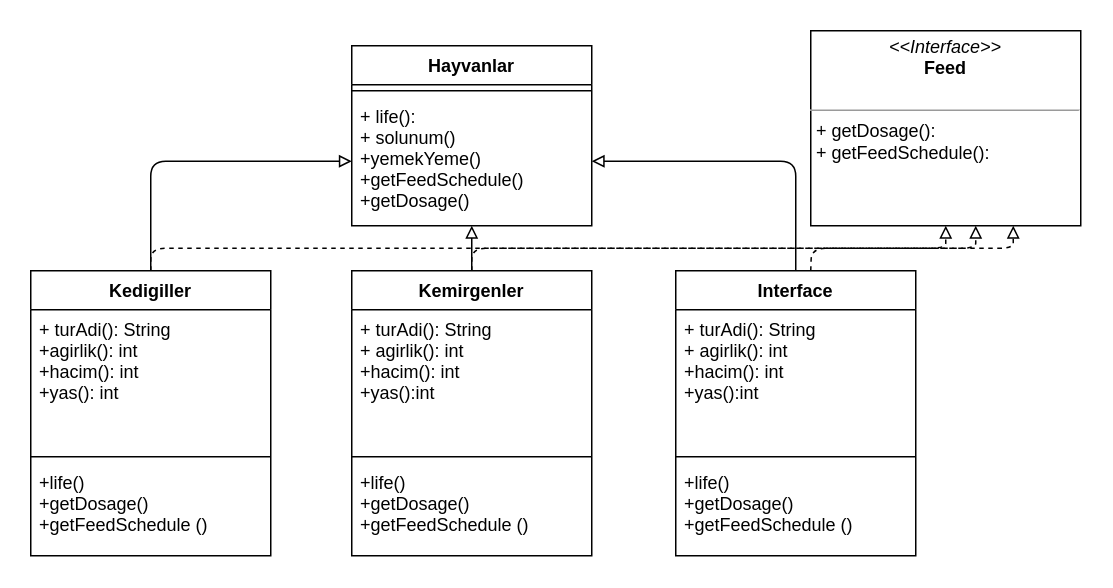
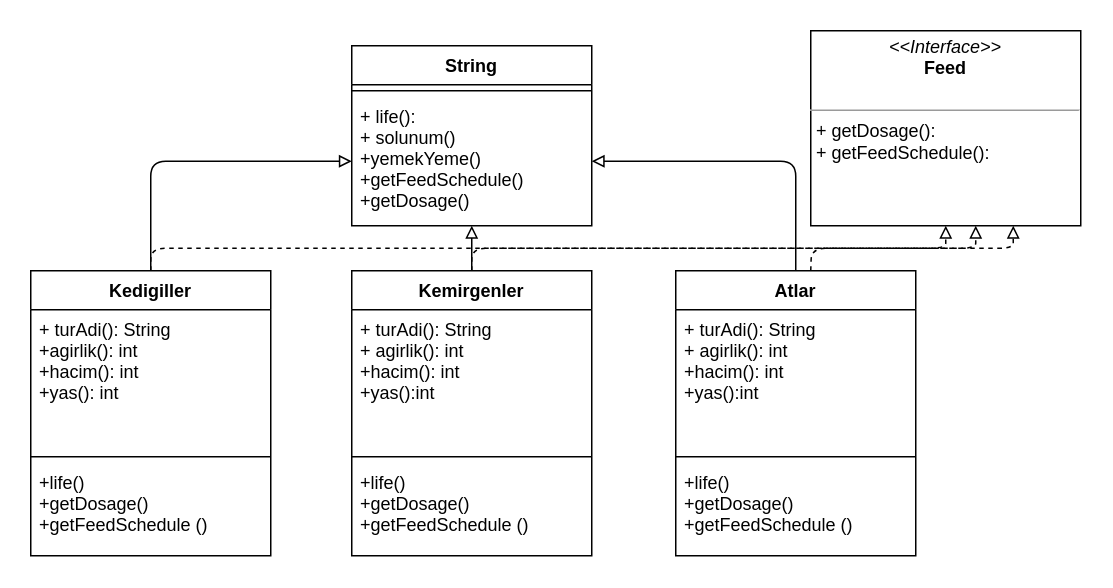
  <mxCell id="0" />
  <mxCell id="1" parent="0" />
- <mxCell id="2" value="Hayvanlar" style="swimlane;fontStyle=1;align=center;verticalAlign=top;childLayout=stackLayout;horizontal=1;startSize=26;horizontalStack=0;resizeParent=1;resizeParentMax=0;resizeLast=0;collapsible=1;marginBottom=0;" vertex="1" parent="1"><mxGeometry x="234" y="30" width="160" height="120" as="geometry" /></mxCell>
+ <mxCell id="2" value="String" style="swimlane;fontStyle=1;align=center;verticalAlign=top;childLayout=stackLayout;horizontal=1;startSize=26;horizontalStack=0;resizeParent=1;resizeParentMax=0;resizeLast=0;collapsible=1;marginBottom=0;" vertex="1" parent="1"><mxGeometry x="234" y="30" width="160" height="120" as="geometry" /></mxCell>
  <mxCell id="3" value="" style="line;strokeWidth=1;fillColor=none;align=left;verticalAlign=middle;spacingTop=-1;spacingLeft=3;spacingRight=3;rotatable=0;labelPosition=right;points=[];portConstraint=eastwest;" vertex="1" parent="2"><mxGeometry y="26" width="160" height="8" as="geometry" /></mxCell>
  <mxCell id="4" value="+ life(): &#10;+ solunum()&#10;+yemekYeme()&#10;+getFeedSchedule()&#10;+getDosage()" style="text;strokeColor=none;fillColor=none;align=left;verticalAlign=top;spacingLeft=4;spacingRight=4;overflow=hidden;rotatable=0;points=[[0,0.5],[1,0.5]];portConstraint=eastwest;" vertex="1" parent="2"><mxGeometry y="34" width="160" height="86" as="geometry" /></mxCell>
  <mxCell id="5" value="Kedigiller" style="swimlane;fontStyle=1;align=center;verticalAlign=top;childLayout=stackLayout;horizontal=1;startSize=26;horizontalStack=0;resizeParent=1;resizeParentMax=0;resizeLast=0;collapsible=1;marginBottom=0;" vertex="1" parent="1"><mxGeometry x="20" y="180" width="160" height="190" as="geometry" /></mxCell>
  <mxCell id="6" value="+ turAdi(): String&#10;+agirlik(): int&#10;+hacim(): int&#10;+yas(): int" style="text;strokeColor=none;fillColor=none;align=left;verticalAlign=top;spacingLeft=4;spacingRight=4;overflow=hidden;rotatable=0;points=[[0,0.5],[1,0.5]];portConstraint=eastwest;" vertex="1" parent="5"><mxGeometry y="26" width="160" height="94" as="geometry" /></mxCell>
  <mxCell id="7" value="" style="line;strokeWidth=1;fillColor=none;align=left;verticalAlign=middle;spacingTop=-1;spacingLeft=3;spacingRight=3;rotatable=0;labelPosition=right;points=[];portConstraint=eastwest;" vertex="1" parent="5"><mxGeometry y="120" width="160" height="8" as="geometry" /></mxCell>
  <mxCell id="8" value="+life()&#10;+getDosage()&#10;+getFeedSchedule ()" style="text;strokeColor=none;fillColor=none;align=left;verticalAlign=top;spacingLeft=4;spacingRight=4;overflow=hidden;rotatable=0;points=[[0,0.5],[1,0.5]];portConstraint=eastwest;" vertex="1" parent="5"><mxGeometry y="128" width="160" height="62" as="geometry" /></mxCell>
  <mxCell id="9" value="Kemirgenler" style="swimlane;fontStyle=1;align=center;verticalAlign=top;childLayout=stackLayout;horizontal=1;startSize=26;horizontalStack=0;resizeParent=1;resizeParentMax=0;resizeLast=0;collapsible=1;marginBottom=0;" vertex="1" parent="1"><mxGeometry x="234" y="180" width="160" height="190" as="geometry" /></mxCell>
  <mxCell id="10" value="+ turAdi(): String&#10;+ agirlik(): int&#10;+hacim(): int&#10;+yas():int" style="text;strokeColor=none;fillColor=none;align=left;verticalAlign=top;spacingLeft=4;spacingRight=4;overflow=hidden;rotatable=0;points=[[0,0.5],[1,0.5]];portConstraint=eastwest;" vertex="1" parent="9"><mxGeometry y="26" width="160" height="94" as="geometry" /></mxCell>
  <mxCell id="11" value="" style="line;strokeWidth=1;fillColor=none;align=left;verticalAlign=middle;spacingTop=-1;spacingLeft=3;spacingRight=3;rotatable=0;labelPosition=right;points=[];portConstraint=eastwest;" vertex="1" parent="9"><mxGeometry y="120" width="160" height="8" as="geometry" /></mxCell>
  <mxCell id="12" value="+life()&#10;+getDosage()&#10;+getFeedSchedule ()" style="text;strokeColor=none;fillColor=none;align=left;verticalAlign=top;spacingLeft=4;spacingRight=4;overflow=hidden;rotatable=0;points=[[0,0.5],[1,0.5]];portConstraint=eastwest;" vertex="1" parent="9"><mxGeometry y="128" width="160" height="62" as="geometry" /></mxCell>
- <mxCell id="13" value="Interface" style="swimlane;fontStyle=1;align=center;verticalAlign=top;childLayout=stackLayout;horizontal=1;startSize=26;horizontalStack=0;resizeParent=1;resizeParentMax=0;resizeLast=0;collapsible=1;marginBottom=0;" vertex="1" parent="1"><mxGeometry x="450" y="180" width="160" height="190" as="geometry" /></mxCell>
+ <mxCell id="13" value="Atlar" style="swimlane;fontStyle=1;align=center;verticalAlign=top;childLayout=stackLayout;horizontal=1;startSize=26;horizontalStack=0;resizeParent=1;resizeParentMax=0;resizeLast=0;collapsible=1;marginBottom=0;" vertex="1" parent="1"><mxGeometry x="450" y="180" width="160" height="190" as="geometry" /></mxCell>
  <mxCell id="14" value="+ turAdi(): String&#10;+ agirlik(): int&#10;+hacim(): int&#10;+yas():int" style="text;strokeColor=none;fillColor=none;align=left;verticalAlign=top;spacingLeft=4;spacingRight=4;overflow=hidden;rotatable=0;points=[[0,0.5],[1,0.5]];portConstraint=eastwest;" vertex="1" parent="13"><mxGeometry y="26" width="160" height="94" as="geometry" /></mxCell>
  <mxCell id="15" value="" style="line;strokeWidth=1;fillColor=none;align=left;verticalAlign=middle;spacingTop=-1;spacingLeft=3;spacingRight=3;rotatable=0;labelPosition=right;points=[];portConstraint=eastwest;" vertex="1" parent="13"><mxGeometry y="120" width="160" height="8" as="geometry" /></mxCell>
  <mxCell id="16" value="+life()&#10;+getDosage()&#10;+getFeedSchedule ()" style="text;strokeColor=none;fillColor=none;align=left;verticalAlign=top;spacingLeft=4;spacingRight=4;overflow=hidden;rotatable=0;points=[[0,0.5],[1,0.5]];portConstraint=eastwest;" vertex="1" parent="13"><mxGeometry y="128" width="160" height="62" as="geometry" /></mxCell>
  <mxCell id="17" value="" style="endArrow=block;endFill=0;html=1;edgeStyle=orthogonalEdgeStyle;align=left;verticalAlign=top;rounded=1;exitX=0.5;exitY=0;exitDx=0;exitDy=0;entryX=0;entryY=0.5;entryDx=0;entryDy=0;" edge="1" parent="1" source="5" target="4"><mxGeometry x="-1" relative="1" as="geometry"><mxPoint x="100" y="170" as="sourcePoint" /><mxPoint x="260" y="170" as="targetPoint" /></mxGeometry></mxCell>
  <mxCell id="18" value="" style="endArrow=block;endFill=0;html=1;edgeStyle=orthogonalEdgeStyle;align=left;verticalAlign=top;rounded=0;exitX=0.5;exitY=0;exitDx=0;exitDy=0;" edge="1" parent="1" source="9"><mxGeometry x="-1" relative="1" as="geometry"><mxPoint x="110" y="190" as="sourcePoint" /><mxPoint x="314" y="150" as="targetPoint" /></mxGeometry></mxCell>
  <mxCell id="19" value="" style="endArrow=block;endFill=0;html=1;edgeStyle=orthogonalEdgeStyle;align=left;verticalAlign=top;rounded=1;exitX=0.5;exitY=0;exitDx=0;exitDy=0;entryX=1;entryY=0.5;entryDx=0;entryDy=0;strokeColor=default;" edge="1" parent="1" source="13" target="4"><mxGeometry x="-1" relative="1" as="geometry"><mxPoint x="110" y="190" as="sourcePoint" /><mxPoint x="244" y="117" as="targetPoint" /></mxGeometry></mxCell>
  <mxCell id="20" value="&lt;p style=&quot;margin: 0px ; margin-top: 4px ; text-align: center&quot;&gt;&lt;i&gt;&amp;lt;&amp;lt;Interface&amp;gt;&amp;gt;&lt;/i&gt;&lt;br&gt;&lt;b&gt;Feed&lt;/b&gt;&lt;/p&gt;&lt;p style=&quot;margin: 0px ; margin-left: 4px&quot;&gt;&lt;br&gt;&lt;/p&gt;&lt;hr size=&quot;1&quot;&gt;&lt;p style=&quot;margin: 0px ; margin-left: 4px&quot;&gt;+ getDosage():&lt;br&gt;+ getFeedSchedule():&lt;/p&gt;" style="verticalAlign=top;align=left;overflow=fill;fontSize=12;fontFamily=Helvetica;html=1;" vertex="1" parent="1"><mxGeometry x="540" y="20" width="180" height="130" as="geometry" /></mxCell>
  <mxCell id="21" value="" style="endArrow=block;endFill=0;html=1;edgeStyle=orthogonalEdgeStyle;align=left;verticalAlign=top;rounded=1;entryX=0.5;entryY=1;entryDx=0;entryDy=0;strokeColor=default;dashed=1;" edge="1" parent="1" target="20"><mxGeometry x="-1" relative="1" as="geometry"><mxPoint x="540" y="180" as="sourcePoint" /><mxPoint x="404" y="117" as="targetPoint" /></mxGeometry></mxCell>
  <mxCell id="22" value="" style="endArrow=block;endFill=0;html=1;edgeStyle=orthogonalEdgeStyle;align=left;verticalAlign=top;rounded=1;entryX=0.611;entryY=1;entryDx=0;entryDy=0;strokeColor=default;dashed=1;entryPerimeter=0;exitX=0.5;exitY=0;exitDx=0;exitDy=0;" edge="1" parent="1" source="9" target="20"><mxGeometry x="-1" relative="1" as="geometry"><mxPoint x="550" y="190" as="sourcePoint" /><mxPoint x="640" y="160" as="targetPoint" /></mxGeometry></mxCell>
  <mxCell id="23" value="" style="endArrow=block;endFill=0;html=1;edgeStyle=orthogonalEdgeStyle;align=left;verticalAlign=top;rounded=1;entryX=0.75;entryY=1;entryDx=0;entryDy=0;strokeColor=default;dashed=1;exitX=0.5;exitY=0;exitDx=0;exitDy=0;" edge="1" parent="1" source="5" target="20"><mxGeometry x="-1" relative="1" as="geometry"><mxPoint x="560" y="200" as="sourcePoint" /><mxPoint x="650" y="170" as="targetPoint" /></mxGeometry></mxCell>
